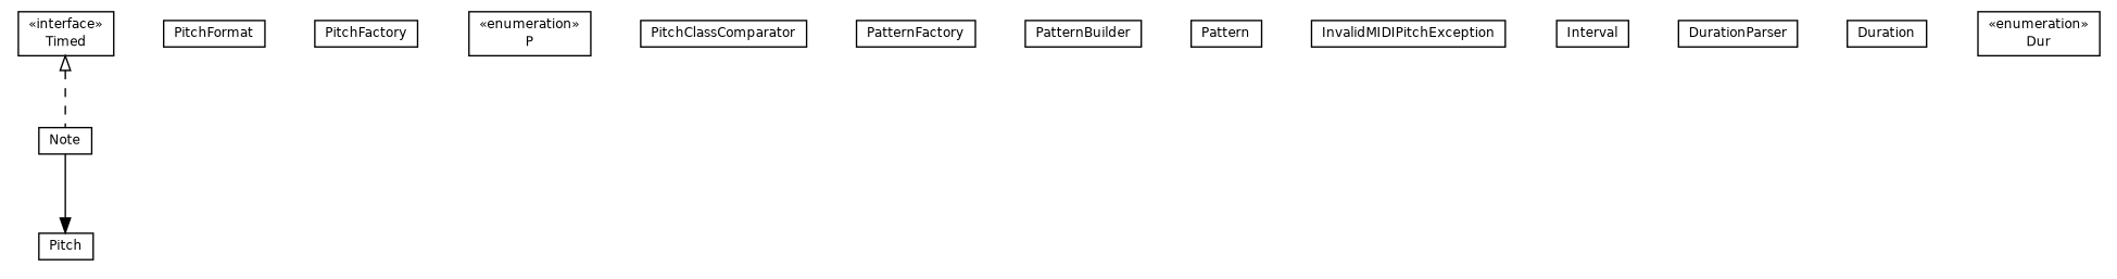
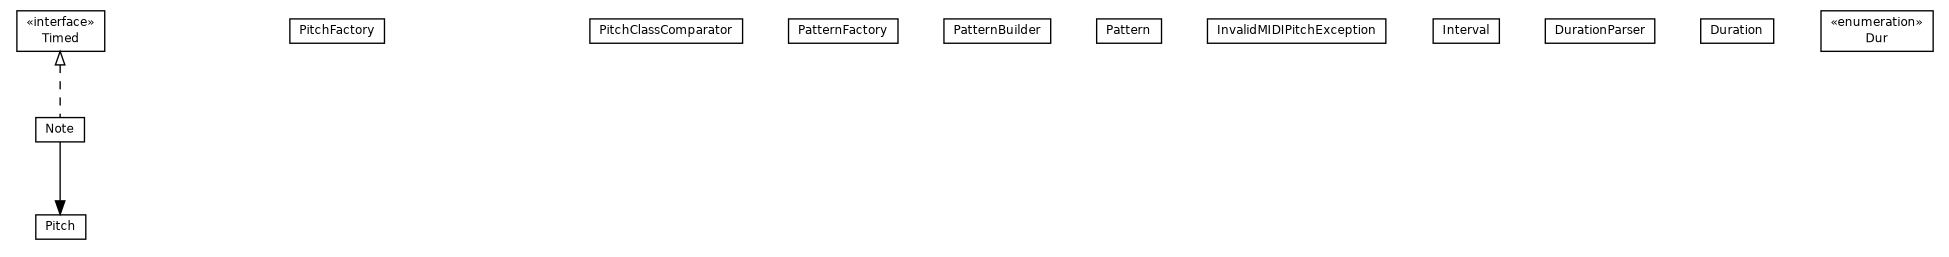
  digraph {
    nodesep=0.25
    ranksep=0.5
    node [fontcolor=black fontname=Helvetica fontsize=9.0 shape=plaintext]
    edge [fontname=Helvetica headport=p labelfontname=Helvetica labelfontsize=10 tailport=p]
    n1 [label=<<table title="com.rockhoppertech.music.Timed" border="0" cellborder="1" cellspacing="0" cellpadding="2" port="p" href="./Timed.html"> 		<tr><td><table border="0" cellspacing="0" cellpadding="1"> <tr><td align="center" balign="center"> &#171;interface&#187; </td></tr> <tr><td align="center" balign="center"> Timed </td></tr> 		</table></td></tr> 		</table>>]
    n2 [label=<<table title="com.rockhoppertech.music.Note" border="0" cellborder="1" cellspacing="0" cellpadding="2" port="p" href="./Note.html"> 		<tr><td><table border="0" cellspacing="0" cellpadding="1"> <tr><td align="center" balign="center"> Note </td></tr> 		</table></td></tr> 		</table>>]
-   n3 [label=<<table title="com.rockhoppertech.music.PitchFormat" border="0" cellborder="1" cellspacing="0" cellpadding="2" port="p" href="./PitchFormat.html"> 		<tr><td><table border="0" cellspacing="0" cellpadding="1"> <tr><td align="center" balign="center"> PitchFormat </td></tr> 		</table></td></tr> 		</table>>]
    n4 [label=<<table title="com.rockhoppertech.music.PitchFactory" border="0" cellborder="1" cellspacing="0" cellpadding="2" port="p" href="./PitchFactory.html"> 		<tr><td><table border="0" cellspacing="0" cellpadding="1"> <tr><td align="center" balign="center"> PitchFactory </td></tr> 		</table></td></tr> 		</table>>]
    n5 [label=<<table title="com.rockhoppertech.music.Pitch" border="0" cellborder="1" cellspacing="0" cellpadding="2" port="p" href="./Pitch.html"> 		<tr><td><table border="0" cellspacing="0" cellpadding="1"> <tr><td align="center" balign="center"> Pitch </td></tr> 		</table></td></tr> 		</table>>]
-   n6 [label=<<table title="com.rockhoppertech.music.Pitch.P" border="0" cellborder="1" cellspacing="0" cellpadding="2" port="p" href="./Pitch.P.html"> 		<tr><td><table border="0" cellspacing="0" cellpadding="1"> <tr><td align="center" balign="center"> &#171;enumeration&#187; </td></tr> <tr><td align="center" balign="center"> P </td></tr> 		</table></td></tr> 		</table>>]
    n7 [label=<<table title="com.rockhoppertech.music.Pitch.PitchClassComparator" border="0" cellborder="1" cellspacing="0" cellpadding="2" port="p" href="./Pitch.PitchClassComparator.html"> 		<tr><td><table border="0" cellspacing="0" cellpadding="1"> <tr><td align="center" balign="center"> PitchClassComparator </td></tr> 		</table></td></tr> 		</table>>]
    n8 [label=<<table title="com.rockhoppertech.music.PatternFactory" border="0" cellborder="1" cellspacing="0" cellpadding="2" port="p" href="./PatternFactory.html"> 		<tr><td><table border="0" cellspacing="0" cellpadding="1"> <tr><td align="center" balign="center"> PatternFactory </td></tr> 		</table></td></tr> 		</table>>]
    n9 [label=<<table title="com.rockhoppertech.music.PatternBuilder" border="0" cellborder="1" cellspacing="0" cellpadding="2" port="p" href="./PatternBuilder.html"> 		<tr><td><table border="0" cellspacing="0" cellpadding="1"> <tr><td align="center" balign="center"> PatternBuilder </td></tr> 		</table></td></tr> 		</table>>]
    n10 [label=<<table title="com.rockhoppertech.music.Pattern" border="0" cellborder="1" cellspacing="0" cellpadding="2" port="p" href="./Pattern.html"> 		<tr><td><table border="0" cellspacing="0" cellpadding="1"> <tr><td align="center" balign="center"> Pattern </td></tr> 		</table></td></tr> 		</table>>]
    n11 [label=<<table title="com.rockhoppertech.music.InvalidMIDIPitchException" border="0" cellborder="1" cellspacing="0" cellpadding="2" port="p" href="./InvalidMIDIPitchException.html"> 		<tr><td><table border="0" cellspacing="0" cellpadding="1"> <tr><td align="center" balign="center"> InvalidMIDIPitchException </td></tr> 		</table></td></tr> 		</table>>]
    n12 [label=<<table title="com.rockhoppertech.music.Interval" border="0" cellborder="1" cellspacing="0" cellpadding="2" port="p" href="./Interval.html"> 		<tr><td><table border="0" cellspacing="0" cellpadding="1"> <tr><td align="center" balign="center"> Interval </td></tr> 		</table></td></tr> 		</table>>]
    n13 [label=<<table title="com.rockhoppertech.music.DurationParser" border="0" cellborder="1" cellspacing="0" cellpadding="2" port="p" href="./DurationParser.html"> 		<tr><td><table border="0" cellspacing="0" cellpadding="1"> <tr><td align="center" balign="center"> DurationParser </td></tr> 		</table></td></tr> 		</table>>]
    n14 [label=<<table title="com.rockhoppertech.music.Duration" border="0" cellborder="1" cellspacing="0" cellpadding="2" port="p" href="./Duration.html"> 		<tr><td><table border="0" cellspacing="0" cellpadding="1"> <tr><td align="center" balign="center"> Duration </td></tr> 		</table></td></tr> 		</table>>]
    n15 [label=<<table title="com.rockhoppertech.music.Duration.Dur" border="0" cellborder="1" cellspacing="0" cellpadding="2" port="p" href="./Duration.Dur.html"> 		<tr><td><table border="0" cellspacing="0" cellpadding="1"> <tr><td align="center" balign="center"> &#171;enumeration&#187; </td></tr> <tr><td align="center" balign="center"> Dur </td></tr> 		</table></td></tr> 		</table>>]
    n1 -> n2 [arrowtail=empty dir=back fontsize=10 style=dashed]
    n2 -> n5 [arrowhead=normal color=black fontcolor=black fontsize=10.0]
  }
